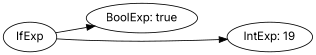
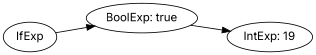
  digraph {
    fontname=Inter
    rankdir=LR
    node [fontname=Inter]
    edge [fontname=Inter]
    n1 [label=IfExp]
    n2 [label="BoolExp: true"]
    n3 [label="IntExp: 19"]
    n1 -> n2
-   n1 -> n3
+   n2 -> n3
  }
